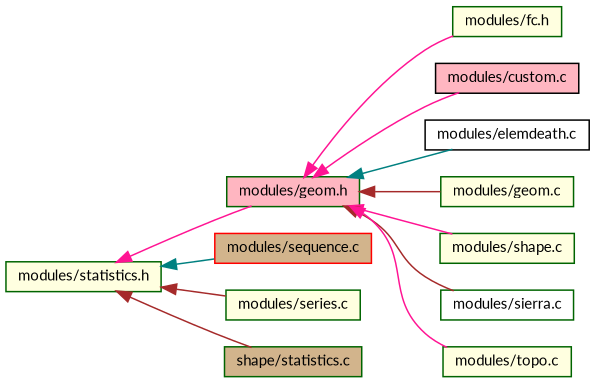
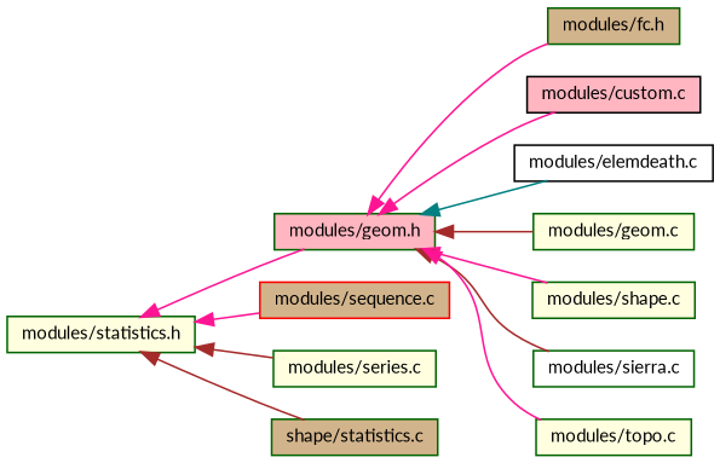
  digraph {
    fontname=Lato
    rankdir=LR
    node [color=darkgreen fillcolor=lightyellow fontname=Lato fontsize=10 shape=record style=filled]
    edge [color=deeppink dir=back fontname=Lato fontsize=10 labelfontname="FreeSans.ttf" labelfontsize=10 style=solid]
    n1 [fontcolor=black height=0.2 label="modules/statistics.h" width=0.4]
    n2 [fillcolor=lightpink height=0.2 label="modules/geom.h" width=0.4]
    n3 [color=red fillcolor=tan height=0.2 label="modules/sequence.c" width=0.4]
    n4 [height=0.2 label="modules/series.c" width=0.4]
    n5 [fillcolor=tan height=0.2 label="shape/statistics.c" width=0.4]
-   n6 [height=0.2 label="modules/fc.h" width=0.4]
+   n6 [fillcolor=tan height=0.2 label="modules/fc.h" width=0.4]
    n7 [color=black fillcolor=lightpink height=0.2 label="modules/custom.c" width=0.4]
    n8 [color=black fillcolor=white height=0.2 label="modules/elemdeath.c" width=0.4]
    n9 [height=0.2 label="modules/geom.c" width=0.4]
    n10 [height=0.2 label="modules/shape.c" width=0.4]
    n11 [fillcolor=white height=0.2 label="modules/sierra.c" width=0.4]
    n12 [height=0.2 label="modules/topo.c" width=0.4]
    n1 -> n2
-   n1 -> n3 [color=teal]
+   n1 -> n3
    n1 -> n4 [color=brown]
    n1 -> n5 [color=brown]
    n2 -> n6
    n2 -> n7
    n2 -> n8 [color=teal]
    n2 -> n9 [color=brown]
    n2 -> n10
    n2 -> n11 [color=brown]
    n2 -> n12
  }
